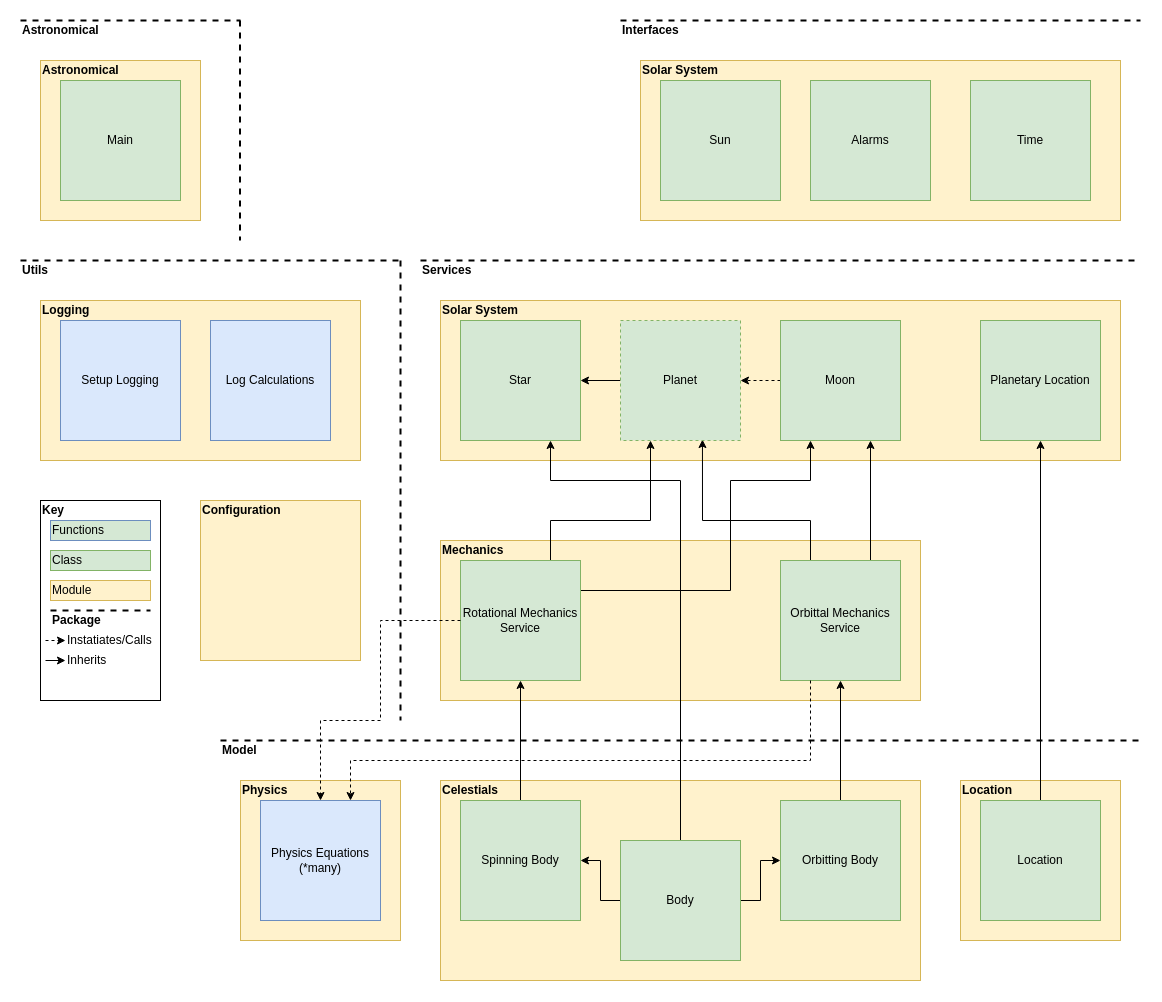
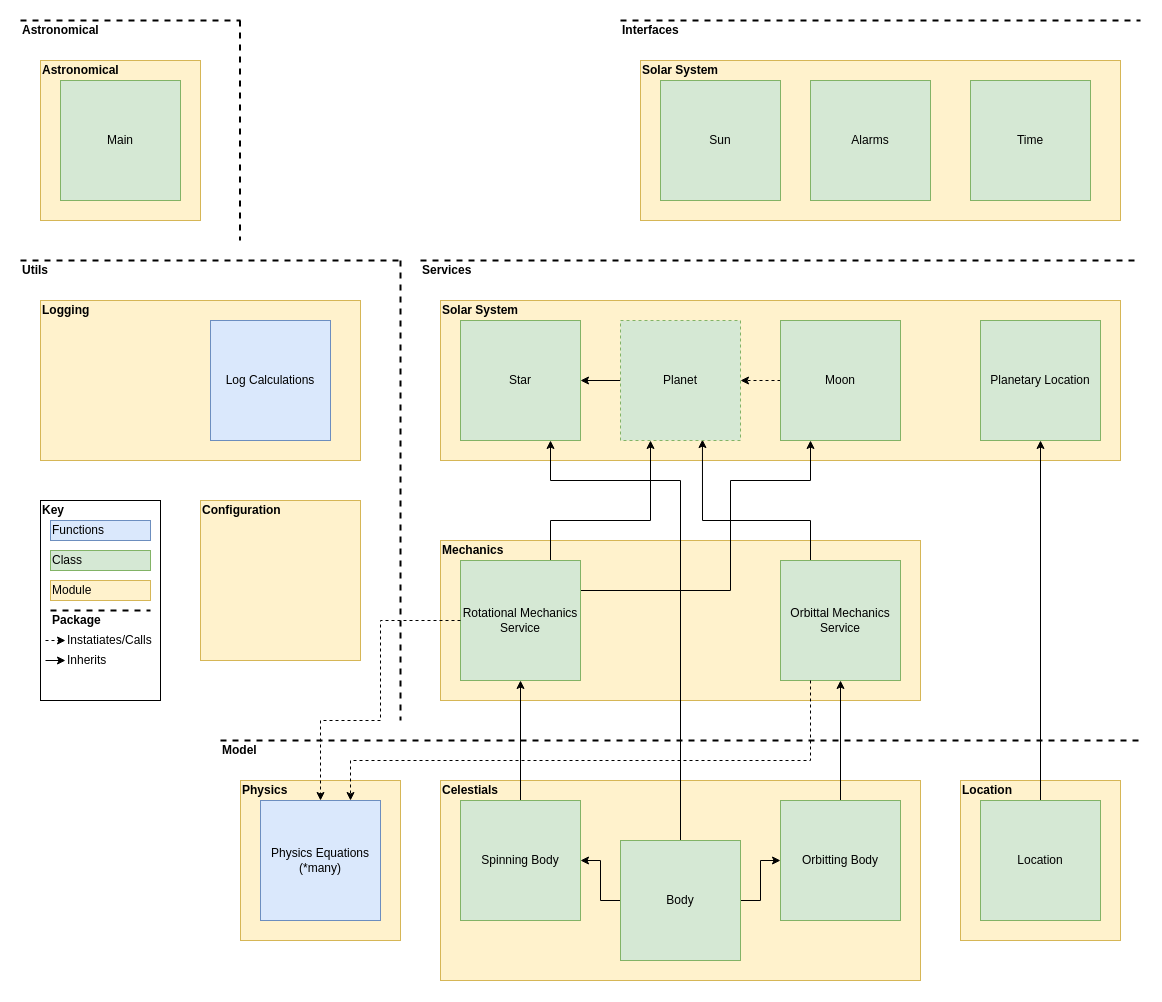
  <mxCell id="0" />
  <mxCell id="1" parent="0" />
  <mxCell id="2" value="" style="rounded=0;whiteSpace=wrap;html=1;fillColor=#fff2cc;strokeColor=#d6b656;" vertex="1" parent="1"><mxGeometry x="960" y="780" width="160" height="160" as="geometry" /></mxCell>
  <mxCell id="3" value="" style="rounded=0;whiteSpace=wrap;html=1;fillColor=#fff2cc;strokeColor=#d6b656;" vertex="1" parent="1"><mxGeometry x="440" y="780" width="480" height="200" as="geometry" /></mxCell>
  <mxCell id="4" value="" style="rounded=0;whiteSpace=wrap;html=1;fillColor=#fff2cc;strokeColor=#d6b656;" vertex="1" parent="1"><mxGeometry x="440" y="300" width="680" height="160" as="geometry" /></mxCell>
  <mxCell id="5" value="" style="rounded=0;whiteSpace=wrap;html=1;fillColor=#fff2cc;strokeColor=#d6b656;" vertex="1" parent="1"><mxGeometry x="440" y="540" width="480" height="160" as="geometry" /></mxCell>
  <mxCell id="6" style="edgeStyle=orthogonalEdgeStyle;rounded=0;orthogonalLoop=1;jettySize=auto;html=1;exitX=0;exitY=0.5;exitDx=0;exitDy=0;entryX=1;entryY=0.5;entryDx=0;entryDy=0;" edge="1" parent="1" source="9" target="13"><mxGeometry relative="1" as="geometry" /></mxCell>
  <mxCell id="7" style="edgeStyle=orthogonalEdgeStyle;rounded=0;orthogonalLoop=1;jettySize=auto;html=1;exitX=1;exitY=0.5;exitDx=0;exitDy=0;entryX=0;entryY=0.5;entryDx=0;entryDy=0;" edge="1" parent="1" source="9" target="11"><mxGeometry relative="1" as="geometry" /></mxCell>
  <mxCell id="8" style="edgeStyle=orthogonalEdgeStyle;rounded=0;orthogonalLoop=1;jettySize=auto;html=1;exitX=0.5;exitY=0;exitDx=0;exitDy=0;entryX=0.75;entryY=1;entryDx=0;entryDy=0;" edge="1" parent="1" source="9" target="24"><mxGeometry relative="1" as="geometry"><Array as="points"><mxPoint x="680" y="480" /><mxPoint x="550" y="480" /></Array></mxGeometry></mxCell>
  <mxCell id="9" value="Body" style="rounded=0;whiteSpace=wrap;html=1;fillColor=#d5e8d4;strokeColor=#82b366;" vertex="1" parent="1"><mxGeometry x="620" y="840" width="120" height="120" as="geometry" /></mxCell>
  <mxCell id="10" value="" style="edgeStyle=orthogonalEdgeStyle;rounded=0;orthogonalLoop=1;jettySize=auto;html=1;" edge="1" parent="1" source="11" target="19"><mxGeometry relative="1" as="geometry" /></mxCell>
  <mxCell id="11" value="Orbitting Body" style="rounded=0;whiteSpace=wrap;html=1;fillColor=#d5e8d4;strokeColor=#82b366;" vertex="1" parent="1"><mxGeometry y="800" width="120" height="120" as="geometry" x="780" /></mxCell>
  <mxCell id="12" value="" style="edgeStyle=orthogonalEdgeStyle;rounded=0;orthogonalLoop=1;jettySize=auto;html=1;" edge="1" parent="1" source="13" target="16"><mxGeometry relative="1" as="geometry" /></mxCell>
  <mxCell id="13" value="Spinning Body" style="rounded=0;whiteSpace=wrap;html=1;fillColor=#d5e8d4;strokeColor=#82b366;" vertex="1" parent="1"><mxGeometry x="460" y="800" width="120" height="120" as="geometry" /></mxCell>
  <mxCell id="14" style="edgeStyle=orthogonalEdgeStyle;rounded=0;orthogonalLoop=1;jettySize=auto;html=1;exitX=0.75;exitY=0;exitDx=0;exitDy=0;entryX=0.25;entryY=1;entryDx=0;entryDy=0;" edge="1" parent="1" source="16" target="28"><mxGeometry relative="1" as="geometry"><Array as="points"><mxPoint x="550" y="520" /><mxPoint x="650" y="520" /></Array></mxGeometry></mxCell>
  <mxCell id="15" style="edgeStyle=orthogonalEdgeStyle;rounded=0;orthogonalLoop=1;jettySize=auto;html=1;exitX=1;exitY=0.25;exitDx=0;exitDy=0;entryX=0.25;entryY=1;entryDx=0;entryDy=0;" edge="1" parent="1" source="16" target="26"><mxGeometry relative="1" as="geometry"><Array as="points"><mxPoint x="730" y="590" /><mxPoint x="730" y="480" /><mxPoint x="810" y="480" /></Array></mxGeometry></mxCell>
  <mxCell id="16" value="Rotational Mechanics Service" style="rounded=0;whiteSpace=wrap;html=1;fillColor=#d5e8d4;strokeColor=#82b366;" vertex="1" parent="1"><mxGeometry x="460" y="560" width="120" height="120" as="geometry" /></mxCell>
  <mxCell id="17" style="edgeStyle=orthogonalEdgeStyle;rounded=0;orthogonalLoop=1;jettySize=auto;html=1;exitX=0.25;exitY=0;exitDx=0;exitDy=0;entryX=0.683;entryY=0.992;entryDx=0;entryDy=0;entryPerimeter=0;" edge="1" parent="1" source="19" target="28"><mxGeometry relative="1" as="geometry"><Array as="points"><mxPoint x="810" y="520" /><mxPoint x="702" y="520" /></Array></mxGeometry></mxCell>
- <mxCell id="18" style="edgeStyle=orthogonalEdgeStyle;rounded=0;orthogonalLoop=1;jettySize=auto;html=1;exitX=0.75;exitY=0;exitDx=0;exitDy=0;entryX=0.75;entryY=1;entryDx=0;entryDy=0;" edge="1" parent="1" source="19" target="26"><mxGeometry relative="1" as="geometry" /></mxCell>
  <mxCell id="19" value="Orbittal Mechanics Service" style="rounded=0;whiteSpace=wrap;html=1;fillColor=#d5e8d4;strokeColor=#82b366;" vertex="1" parent="1"><mxGeometry y="560" width="120" height="120" as="geometry" x="780" /></mxCell>
  <mxCell id="20" value="" style="edgeStyle=orthogonalEdgeStyle;rounded=0;orthogonalLoop=1;jettySize=auto;html=1;" edge="1" parent="1" source="21" target="22"><mxGeometry relative="1" as="geometry" /></mxCell>
  <mxCell id="21" value="Location" style="rounded=0;whiteSpace=wrap;html=1;fillColor=#d5e8d4;strokeColor=#82b366;" vertex="1" parent="1"><mxGeometry x="980" y="800" width="120" height="120" as="geometry" /></mxCell>
  <mxCell id="22" value="Planetary Location" style="rounded=0;whiteSpace=wrap;html=1;fillColor=#d5e8d4;strokeColor=#82b366;" vertex="1" parent="1"><mxGeometry x="980" y="320" width="120" height="120" as="geometry" /></mxCell>
  <mxCell id="23" value="" style="endArrow=none;dashed=1;html=1;rounded=0;strokeWidth=2;" edge="1" parent="1"><mxGeometry width="50" height="50" relative="1" as="geometry"><mxPoint x="220" y="740" as="sourcePoint" /><mxPoint x="1140" y="740" as="targetPoint" /></mxGeometry></mxCell>
  <mxCell id="24" value="Star" style="rounded=0;whiteSpace=wrap;html=1;fillColor=#d5e8d4;strokeColor=#82b366;" vertex="1" parent="1"><mxGeometry x="460" y="320" width="120" height="120" as="geometry" /></mxCell>
  <mxCell id="25" style="edgeStyle=orthogonalEdgeStyle;rounded=0;orthogonalLoop=1;jettySize=auto;html=1;exitX=0;exitY=0.5;exitDx=0;exitDy=0;entryX=1;entryY=0.5;entryDx=0;entryDy=0;dashed=1;" edge="1" parent="1" source="26" target="28"><mxGeometry relative="1" as="geometry" /></mxCell>
  <mxCell id="26" value="Moon" style="rounded=0;whiteSpace=wrap;html=1;fillColor=#d5e8d4;strokeColor=#82b366;" vertex="1" parent="1"><mxGeometry y="320" width="120" height="120" as="geometry" x="780" /></mxCell>
  <mxCell id="27" value="" style="edgeStyle=orthogonalEdgeStyle;rounded=0;orthogonalLoop=1;jettySize=auto;html=1;dashed=0;" edge="1" parent="1" source="28" target="24"><mxGeometry relative="1" as="geometry" /></mxCell>
  <mxCell id="28" value="Planet" style="rounded=0;whiteSpace=wrap;html=1;fillColor=#d5e8d4;strokeColor=#82b366;dashed=1;" vertex="1" parent="1"><mxGeometry x="620" y="320" width="120" height="120" as="geometry" /></mxCell>
  <mxCell id="29" value="&lt;b&gt;Solar System&lt;/b&gt;" style="text;html=1;strokeColor=none;fillColor=none;align=left;verticalAlign=middle;whiteSpace=wrap;rounded=0;" vertex="1" parent="1"><mxGeometry x="440" y="300" width="80" height="20" as="geometry" /></mxCell>
  <mxCell id="30" value="&lt;b&gt;Mechanics&lt;/b&gt;" style="text;html=1;strokeColor=none;fillColor=none;align=left;verticalAlign=middle;whiteSpace=wrap;rounded=0;" vertex="1" parent="1"><mxGeometry x="440" y="540" width="80" height="20" as="geometry" /></mxCell>
  <mxCell id="31" value="&lt;b&gt;Celestials&lt;/b&gt;" style="text;html=1;strokeColor=none;fillColor=none;align=left;verticalAlign=middle;whiteSpace=wrap;rounded=0;" vertex="1" parent="1"><mxGeometry x="440" y="780" width="80" height="20" as="geometry" /></mxCell>
  <mxCell id="32" value="&lt;b&gt;Model&lt;/b&gt;" style="text;html=1;strokeColor=none;fillColor=none;align=left;verticalAlign=middle;whiteSpace=wrap;rounded=0;" vertex="1" parent="1"><mxGeometry x="220" y="740" width="80" height="20" as="geometry" /></mxCell>
  <mxCell id="33" value="" style="endArrow=none;dashed=1;html=1;rounded=0;strokeWidth=2;" edge="1" parent="1"><mxGeometry width="50" height="50" relative="1" as="geometry"><mxPoint x="420" y="260" as="sourcePoint" /><mxPoint x="1140" y="260" as="targetPoint" /></mxGeometry></mxCell>
  <mxCell id="34" value="&lt;b&gt;Services&lt;/b&gt;" style="text;html=1;strokeColor=none;fillColor=none;align=left;verticalAlign=middle;whiteSpace=wrap;rounded=0;" vertex="1" parent="1"><mxGeometry x="420" y="260" width="80" height="20" as="geometry" /></mxCell>
  <mxCell id="35" value="" style="rounded=0;whiteSpace=wrap;html=1;fillColor=#fff2cc;strokeColor=#d6b656;" vertex="1" parent="1"><mxGeometry x="240" y="780" width="160" height="160" as="geometry" /></mxCell>
  <mxCell id="36" value="Physics Equations&lt;br&gt;(*many)" style="rounded=0;whiteSpace=wrap;html=1;fillColor=#dae8fc;strokeColor=#6c8ebf;" vertex="1" parent="1"><mxGeometry x="260" y="800" width="120" height="120" as="geometry" /></mxCell>
  <mxCell id="37" value="&lt;b&gt;Physics&lt;/b&gt;" style="text;html=1;strokeColor=none;fillColor=none;align=left;verticalAlign=middle;whiteSpace=wrap;rounded=0;" vertex="1" parent="1"><mxGeometry x="240" y="780" width="80" height="20" as="geometry" /></mxCell>
  <mxCell id="38" style="edgeStyle=orthogonalEdgeStyle;rounded=0;orthogonalLoop=1;jettySize=auto;html=1;entryX=0.75;entryY=0;entryDx=0;entryDy=0;dashed=1;strokeWidth=1;exitX=0.25;exitY=1;exitDx=0;exitDy=0;" edge="1" parent="1" source="19" target="36"><mxGeometry relative="1" as="geometry"><Array as="points"><mxPoint x="810" y="760" /><mxPoint x="350" y="760" /></Array></mxGeometry></mxCell>
  <mxCell id="39" value="" style="rounded=0;whiteSpace=wrap;html=1;" vertex="1" parent="1"><mxGeometry x="40" y="500" width="120" height="200" as="geometry" /></mxCell>
  <mxCell id="40" value="&lt;b&gt;Key&lt;/b&gt;" style="text;html=1;strokeColor=none;fillColor=none;align=left;verticalAlign=middle;whiteSpace=wrap;rounded=0;" vertex="1" parent="1"><mxGeometry x="40" y="500" width="80" height="20" as="geometry" /></mxCell>
  <mxCell id="41" value="Module" style="rounded=0;whiteSpace=wrap;html=1;fillColor=#fff2cc;strokeColor=#d6b656;align=left;" vertex="1" parent="1"><mxGeometry x="50" y="580" width="100" height="20" as="geometry" /></mxCell>
  <mxCell id="42" value="Class" style="rounded=0;whiteSpace=wrap;html=1;fillColor=#d5e8d4;strokeColor=#82b366;align=left;" vertex="1" parent="1"><mxGeometry x="50" y="550" width="100" height="20" as="geometry" /></mxCell>
- <mxCell id="43" value="Functions" style="rounded=0;whiteSpace=wrap;html=1;fillColor=#d5e8d4;strokeColor=#6c8ebf;align=left;" vertex="1" parent="1"><mxGeometry x="50" y="520" width="100" height="20" as="geometry" /></mxCell>
+ <mxCell id="43" value="Functions" style="rounded=0;whiteSpace=wrap;html=1;fillColor=#dae8fc;strokeColor=#6c8ebf;align=left;" vertex="1" parent="1"><mxGeometry x="50" y="520" width="100" height="20" as="geometry" /></mxCell>
  <mxCell id="44" value="" style="endArrow=classic;html=1;rounded=0;dashed=1;strokeWidth=1;" edge="1" parent="1"><mxGeometry width="50" height="50" relative="1" as="geometry"><mxPoint x="45" y="640" as="sourcePoint" /><mxPoint x="65" y="640" as="targetPoint" /></mxGeometry></mxCell>
  <mxCell id="45" value="Instatiates/Calls" style="text;html=1;strokeColor=none;fillColor=none;align=left;verticalAlign=middle;whiteSpace=wrap;rounded=0;" vertex="1" parent="1"><mxGeometry x="65" y="630" width="70" height="20" as="geometry" /></mxCell>
  <mxCell id="46" value="" style="endArrow=classic;html=1;rounded=0;strokeWidth=1;" edge="1" parent="1"><mxGeometry width="50" height="50" relative="1" as="geometry"><mxPoint x="45" y="660" as="sourcePoint" /><mxPoint x="65" y="660" as="targetPoint" /></mxGeometry></mxCell>
  <mxCell id="47" value="Inherits" style="text;html=1;strokeColor=none;fillColor=none;align=left;verticalAlign=middle;whiteSpace=wrap;rounded=0;" vertex="1" parent="1"><mxGeometry x="65" y="650" width="70" height="20" as="geometry" /></mxCell>
  <mxCell id="48" value="" style="endArrow=none;dashed=1;html=1;rounded=0;strokeWidth=2;" edge="1" parent="1"><mxGeometry width="50" height="50" relative="1" as="geometry"><mxPoint x="50" y="610" as="sourcePoint" /><mxPoint x="150" y="610" as="targetPoint" /></mxGeometry></mxCell>
  <mxCell id="49" value="&lt;b&gt;Package&lt;/b&gt;" style="text;html=1;strokeColor=none;fillColor=none;align=left;verticalAlign=middle;whiteSpace=wrap;rounded=0;" vertex="1" parent="1"><mxGeometry x="50" y="610" width="80" height="20" as="geometry" /></mxCell>
  <mxCell id="50" value="" style="rounded=0;whiteSpace=wrap;html=1;fillColor=#fff2cc;strokeColor=#d6b656;" vertex="1" parent="1"><mxGeometry x="640" y="60" width="480" height="160" as="geometry" /></mxCell>
  <mxCell id="51" value="Sun" style="rounded=0;whiteSpace=wrap;html=1;fillColor=#d5e8d4;strokeColor=#82b366;" vertex="1" parent="1"><mxGeometry x="660" y="80" width="120" height="120" as="geometry" /></mxCell>
  <mxCell id="52" value="Time" style="rounded=0;whiteSpace=wrap;html=1;fillColor=#d5e8d4;strokeColor=#82b366;" vertex="1" parent="1"><mxGeometry x="970" y="80" width="120" height="120" as="geometry" /></mxCell>
  <mxCell id="53" value="Alarms" style="rounded=0;whiteSpace=wrap;html=1;fillColor=#d5e8d4;strokeColor=#82b366;" vertex="1" parent="1"><mxGeometry x="810" y="80" width="120" height="120" as="geometry" /></mxCell>
  <mxCell id="54" value="&lt;b&gt;Solar System&lt;/b&gt;" style="text;html=1;strokeColor=none;fillColor=none;align=left;verticalAlign=middle;whiteSpace=wrap;rounded=0;" vertex="1" parent="1"><mxGeometry x="640" y="60" width="80" height="20" as="geometry" /></mxCell>
  <mxCell id="55" value="" style="endArrow=none;dashed=1;html=1;rounded=0;strokeWidth=2;" edge="1" parent="1"><mxGeometry width="50" height="50" relative="1" as="geometry"><mxPoint x="20" y="260" as="sourcePoint" /><mxPoint x="400" y="260" as="targetPoint" /></mxGeometry></mxCell>
  <mxCell id="56" value="&lt;b&gt;Utils&lt;/b&gt;" style="text;html=1;strokeColor=none;fillColor=none;align=left;verticalAlign=middle;whiteSpace=wrap;rounded=0;" vertex="1" parent="1"><mxGeometry x="20" y="260" width="80" height="20" as="geometry" /></mxCell>
  <mxCell id="57" value="" style="rounded=0;whiteSpace=wrap;html=1;fillColor=#fff2cc;strokeColor=#d6b656;" vertex="1" parent="1"><mxGeometry x="40" y="300" width="320" height="160" as="geometry" /></mxCell>
  <mxCell id="58" value="Log Calculations" style="rounded=0;whiteSpace=wrap;html=1;fillColor=#dae8fc;strokeColor=#6c8ebf;" vertex="1" parent="1"><mxGeometry x="210" y="320" width="120" height="120" as="geometry" /></mxCell>
  <mxCell id="59" value="&lt;b&gt;Logging&lt;/b&gt;" style="text;html=1;strokeColor=none;fillColor=none;align=left;verticalAlign=middle;whiteSpace=wrap;rounded=0;" vertex="1" parent="1"><mxGeometry x="40" y="300" width="80" height="20" as="geometry" /></mxCell>
- <mxCell id="60" value="Setup Logging" style="rounded=0;whiteSpace=wrap;html=1;fillColor=#dae8fc;strokeColor=#6c8ebf;" vertex="1" parent="1"><mxGeometry x="60" y="320" width="120" height="120" as="geometry" /></mxCell>
  <mxCell id="61" value="" style="rounded=0;whiteSpace=wrap;html=1;fillColor=#fff2cc;strokeColor=#d6b656;" vertex="1" parent="1"><mxGeometry x="200" y="500" width="160" height="160" as="geometry" /></mxCell>
  <mxCell id="62" value="&lt;b&gt;Configuration&lt;/b&gt;" style="text;html=1;strokeColor=none;fillColor=none;align=left;verticalAlign=middle;whiteSpace=wrap;rounded=0;" vertex="1" parent="1"><mxGeometry x="200" y="500" width="80" height="20" as="geometry" /></mxCell>
  <mxCell id="63" value="" style="endArrow=none;dashed=1;html=1;rounded=0;strokeWidth=2;" edge="1" parent="1"><mxGeometry width="50" height="50" relative="1" as="geometry"><mxPoint x="400" y="260" as="sourcePoint" /><mxPoint x="400" y="720" as="targetPoint" /></mxGeometry></mxCell>
  <mxCell id="64" value="" style="endArrow=none;dashed=1;html=1;rounded=0;strokeWidth=2;exitX=0;exitY=0;exitDx=0;exitDy=0;" edge="1" parent="1" source="65"><mxGeometry width="50" height="50" relative="1" as="geometry"><mxPoint x="220" y="20" as="sourcePoint" /><mxPoint x="1140" y="20" as="targetPoint" /></mxGeometry></mxCell>
  <mxCell id="65" value="&lt;b&gt;Interfaces&lt;/b&gt;" style="text;html=1;strokeColor=none;fillColor=none;align=left;verticalAlign=middle;whiteSpace=wrap;rounded=0;" vertex="1" parent="1"><mxGeometry x="620" y="20" width="80" height="20" as="geometry" /></mxCell>
  <mxCell id="66" value="" style="endArrow=none;dashed=1;html=1;rounded=0;strokeWidth=2;" edge="1" parent="1"><mxGeometry width="50" height="50" relative="1" as="geometry"><mxPoint x="20" y="20" as="sourcePoint" /><mxPoint x="240" y="20" as="targetPoint" /></mxGeometry></mxCell>
  <mxCell id="67" value="&lt;b&gt;Astronomical&lt;/b&gt;" style="text;html=1;strokeColor=none;fillColor=none;align=left;verticalAlign=middle;whiteSpace=wrap;rounded=0;" vertex="1" parent="1"><mxGeometry x="20" y="20" width="80" height="20" as="geometry" /></mxCell>
  <mxCell id="68" value="" style="rounded=0;whiteSpace=wrap;html=1;fillColor=#fff2cc;strokeColor=#d6b656;" vertex="1" parent="1"><mxGeometry x="40" y="60" width="160" height="160" as="geometry" /></mxCell>
  <mxCell id="69" value="&lt;b&gt;Astronomical&lt;/b&gt;" style="text;html=1;strokeColor=none;fillColor=none;align=left;verticalAlign=middle;whiteSpace=wrap;rounded=0;" vertex="1" parent="1"><mxGeometry x="40" y="60" width="80" height="20" as="geometry" /></mxCell>
  <mxCell id="70" value="Main" style="rounded=0;whiteSpace=wrap;html=1;fillColor=#d5e8d4;strokeColor=#82b366;" vertex="1" parent="1"><mxGeometry x="60" y="80" width="120" height="120" as="geometry" /></mxCell>
  <mxCell id="71" value="" style="endArrow=none;dashed=1;html=1;rounded=0;strokeWidth=2;" edge="1" parent="1"><mxGeometry width="50" height="50" relative="1" as="geometry"><mxPoint x="239.5" y="20" as="sourcePoint" /><mxPoint x="239.5" y="240" as="targetPoint" /></mxGeometry></mxCell>
  <mxCell id="72" value="&lt;b&gt;Location&lt;/b&gt;" style="text;html=1;strokeColor=none;fillColor=none;align=left;verticalAlign=middle;whiteSpace=wrap;rounded=0;" vertex="1" parent="1"><mxGeometry x="960" y="780" width="80" height="20" as="geometry" /></mxCell>
  <mxCell id="73" style="edgeStyle=orthogonalEdgeStyle;rounded=0;orthogonalLoop=1;jettySize=auto;html=1;exitX=0;exitY=0.5;exitDx=0;exitDy=0;strokeWidth=1;dashed=1;" edge="1" parent="1" source="16" target="36"><mxGeometry relative="1" as="geometry"><Array as="points"><mxPoint x="380" y="620" /><mxPoint x="380" y="720" /><mxPoint x="320" y="720" /></Array></mxGeometry></mxCell>
